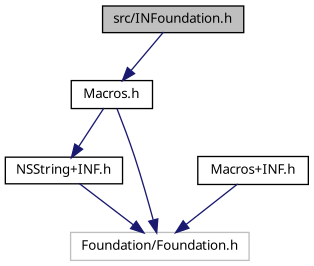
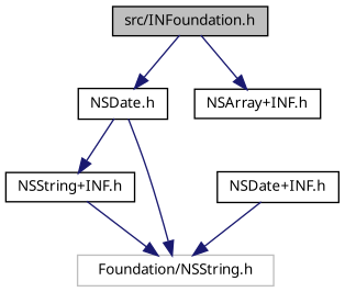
  digraph {
    node [color=black fillcolor=white fontname="FreeSans.ttf" fontsize=10 shape=record style=filled]
    edge [color=midnightblue fontname="FreeSans.ttf" fontsize=10 labelfontname="FreeSans.ttf" labelfontsize=10 style=solid]
    n1 [fillcolor=grey75 fontcolor=black height=0.2 label="src/INFoundation.h" width=0.4]
-   n2 [height=0.2 label="Macros.h" width=0.4]
+   n2 [height=0.2 label="NSDate.h" width=0.4]
+   n3 [height=0.2 label="NSArray+INF.h" width=0.4]
    n4 [height=0.2 label="NSString+INF.h" width=0.4]
-   n5 [color=grey75 height=0.2 label="Foundation/Foundation.h" width=0.4]
-   n6 [height=0.2 label="Macros+INF.h" width=0.4]
+   n5 [color=grey75 height=0.2 label="Foundation/NSString.h" width=0.4]
+   n6 [height=0.2 label="NSDate+INF.h" width=0.4]
    n1 -> n2
+   n1 -> n3
    n2 -> n4
    n2 -> n5
    n4 -> n5
    n6 -> n5
  }
